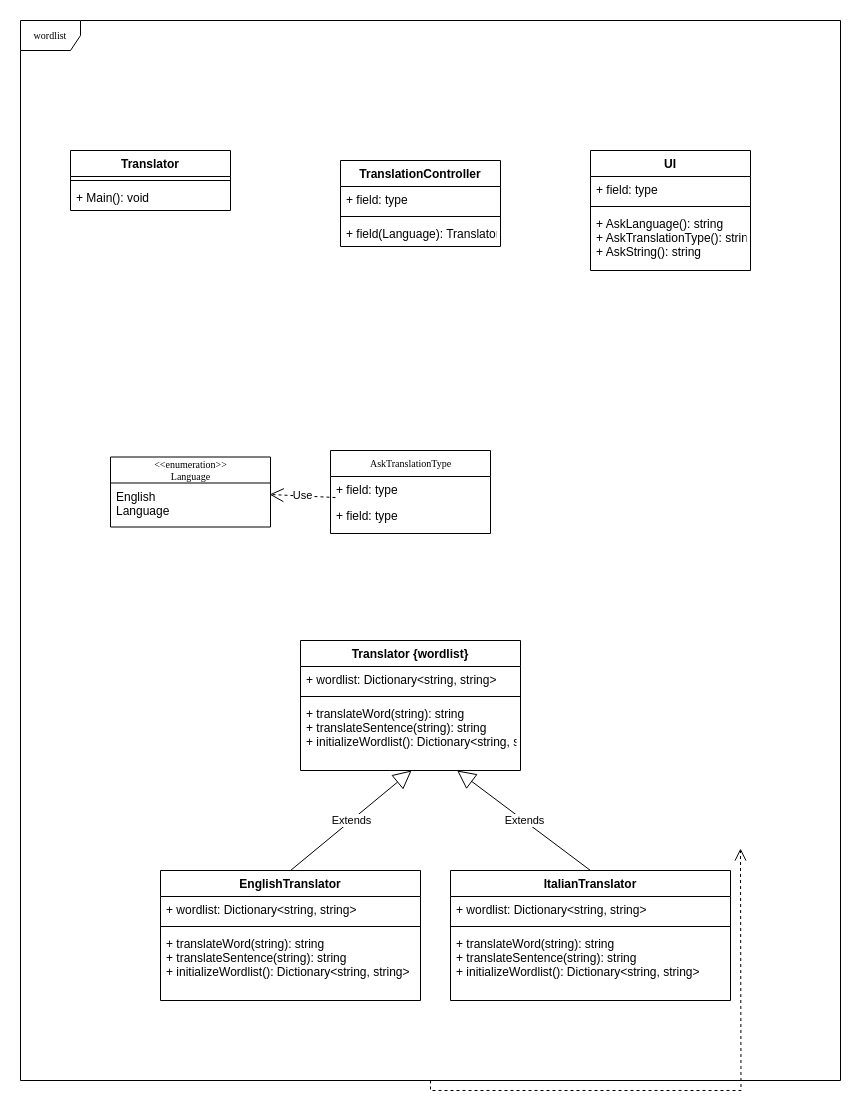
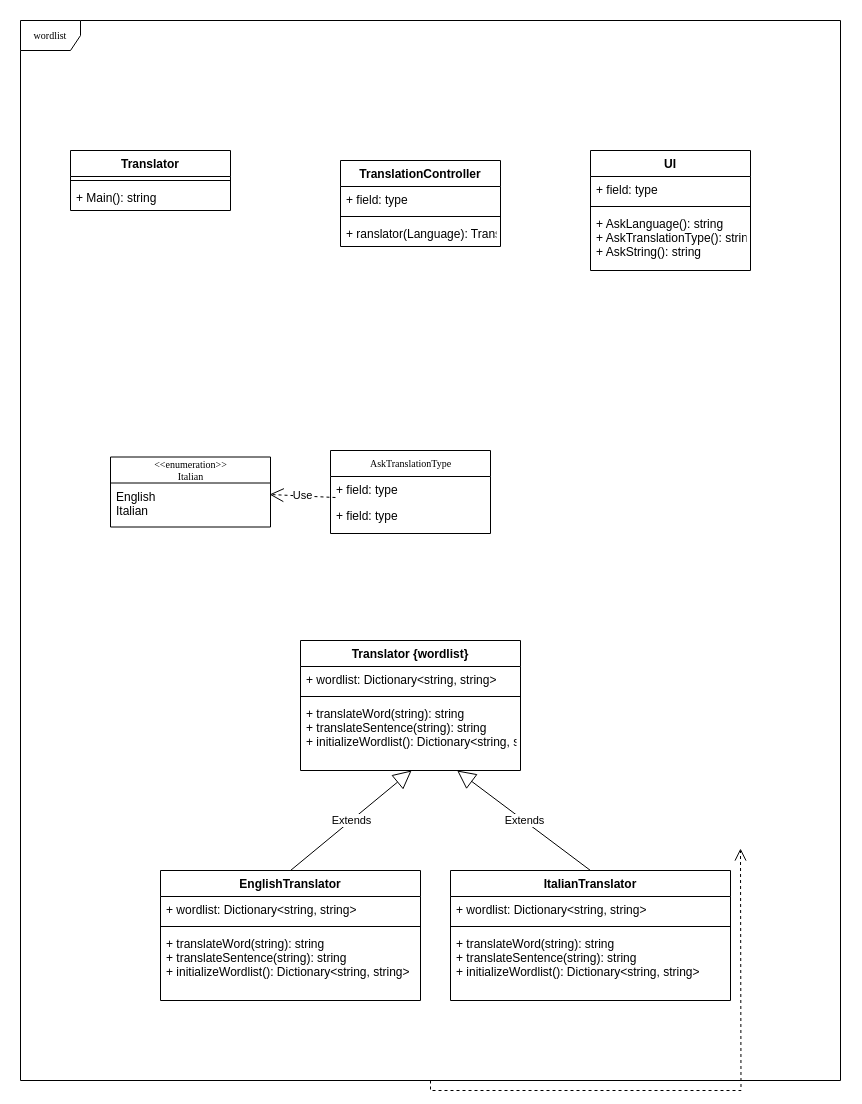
  <mxCell id="0" />
  <mxCell id="1" parent="0" />
  <mxCell id="2" value="wordlist" style="shape=umlFrame;whiteSpace=wrap;html=1;rounded=0;shadow=0;comic=0;labelBackgroundColor=none;strokeWidth=1;fontFamily=Verdana;fontSize=10;align=center;" parent="1" vertex="1"><mxGeometry x="20" y="20" width="820" height="1060" as="geometry" /></mxCell>
  <mxCell id="3" style="edgeStyle=orthogonalEdgeStyle;rounded=0;html=1;dashed=1;labelBackgroundColor=none;startFill=0;endArrow=open;endFill=0;endSize=10;fontFamily=Verdana;fontSize=10;" parent="1" source="2" edge="1"><mxGeometry relative="1" as="geometry"><Array as="points" /><mxPoint x="310" y="823" as="sourcePoint" /><mxPoint x="740" y="848" as="targetPoint" /></mxGeometry></mxCell>
- <mxCell id="4" value="&amp;lt;&amp;lt;enumeration&amp;gt;&amp;gt;&lt;br&gt;Language" style="swimlane;html=1;fontStyle=0;childLayout=stackLayout;horizontal=1;startSize=26;fillColor=none;horizontalStack=0;resizeParent=1;resizeLast=0;collapsible=1;marginBottom=0;swimlaneFillColor=#ffffff;rounded=0;shadow=0;comic=0;labelBackgroundColor=none;strokeWidth=1;fontFamily=Verdana;fontSize=10;align=center;" parent="1" vertex="1"><mxGeometry x="110" y="456.5" width="160" height="70" as="geometry" /></mxCell>
- <mxCell id="5" value="English&lt;br&gt;Language" style="text;html=1;strokeColor=none;fillColor=none;align=left;verticalAlign=top;spacingLeft=4;spacingRight=4;whiteSpace=wrap;overflow=hidden;rotatable=0;points=[[0,0.5],[1,0.5]];portConstraint=eastwest;" parent="4" vertex="1"><mxGeometry y="26" width="160" height="44" as="geometry" /></mxCell>
+ <mxCell id="4" value="&amp;lt;&amp;lt;enumeration&amp;gt;&amp;gt;&lt;br&gt;Italian" style="swimlane;html=1;fontStyle=0;childLayout=stackLayout;horizontal=1;startSize=26;fillColor=none;horizontalStack=0;resizeParent=1;resizeLast=0;collapsible=1;marginBottom=0;swimlaneFillColor=#ffffff;rounded=0;shadow=0;comic=0;labelBackgroundColor=none;strokeWidth=1;fontFamily=Verdana;fontSize=10;align=center;" parent="1" vertex="1"><mxGeometry x="110" y="456.5" width="160" height="70" as="geometry" /></mxCell>
+ <mxCell id="5" value="English&lt;br&gt;Italian" style="text;html=1;strokeColor=none;fillColor=none;align=left;verticalAlign=top;spacingLeft=4;spacingRight=4;whiteSpace=wrap;overflow=hidden;rotatable=0;points=[[0,0.5],[1,0.5]];portConstraint=eastwest;" parent="4" vertex="1"><mxGeometry y="26" width="160" height="44" as="geometry" /></mxCell>
  <mxCell id="6" value="AskTranslationType" style="swimlane;html=1;fontStyle=0;childLayout=stackLayout;horizontal=1;startSize=26;fillColor=none;horizontalStack=0;resizeParent=1;resizeLast=0;collapsible=1;marginBottom=0;swimlaneFillColor=#ffffff;rounded=0;shadow=0;comic=0;labelBackgroundColor=none;strokeWidth=1;fontFamily=Verdana;fontSize=10;align=center;" parent="1" vertex="1"><mxGeometry x="330" y="450" width="160" height="83" as="geometry" /></mxCell>
  <mxCell id="7" value="+ field: type" style="text;html=1;strokeColor=none;fillColor=none;align=left;verticalAlign=top;spacingLeft=4;spacingRight=4;whiteSpace=wrap;overflow=hidden;rotatable=0;points=[[0,0.5],[1,0.5]];portConstraint=eastwest;" parent="6" vertex="1"><mxGeometry y="26" width="160" height="26" as="geometry" /></mxCell>
  <mxCell id="8" value="+ field: type" style="text;html=1;strokeColor=none;fillColor=none;align=left;verticalAlign=top;spacingLeft=4;spacingRight=4;whiteSpace=wrap;overflow=hidden;rotatable=0;points=[[0,0.5],[1,0.5]];portConstraint=eastwest;" parent="6" vertex="1"><mxGeometry y="52" width="160" height="26" as="geometry" /></mxCell>
  <mxCell id="9" value="Translator {wordlist}" style="swimlane;fontStyle=1;align=center;verticalAlign=top;childLayout=stackLayout;horizontal=1;startSize=26;horizontalStack=0;resizeParent=1;resizeParentMax=0;resizeLast=0;collapsible=1;marginBottom=0;" parent="1" vertex="1"><mxGeometry x="300" y="640" width="220" height="130" as="geometry" /></mxCell>
  <mxCell id="10" value="+ wordlist: Dictionary&lt;string, string&gt;" style="text;strokeColor=none;fillColor=none;align=left;verticalAlign=top;spacingLeft=4;spacingRight=4;overflow=hidden;rotatable=0;points=[[0,0.5],[1,0.5]];portConstraint=eastwest;" parent="9" vertex="1"><mxGeometry y="26" width="220" height="26" as="geometry" /></mxCell>
  <mxCell id="11" value="" style="line;strokeWidth=1;fillColor=none;align=left;verticalAlign=middle;spacingTop=-1;spacingLeft=3;spacingRight=3;rotatable=0;labelPosition=right;points=[];portConstraint=eastwest;strokeColor=inherit;" parent="9" vertex="1"><mxGeometry y="52" width="220" height="8" as="geometry" /></mxCell>
  <mxCell id="12" value="+ translateWord(string): string&#10;+ translateSentence(string): string&#10;+ initializeWordlist(): Dictionary&lt;string, string&gt;" style="text;strokeColor=none;fillColor=none;align=left;verticalAlign=top;spacingLeft=4;spacingRight=4;overflow=hidden;rotatable=0;points=[[0,0.5],[1,0.5]];portConstraint=eastwest;" parent="9" vertex="1"><mxGeometry y="60" width="220" height="70" as="geometry" /></mxCell>
  <mxCell id="13" value="EnglishTranslator" style="swimlane;fontStyle=1;align=center;verticalAlign=top;childLayout=stackLayout;horizontal=1;startSize=26;horizontalStack=0;resizeParent=1;resizeParentMax=0;resizeLast=0;collapsible=1;marginBottom=0;" parent="1" vertex="1"><mxGeometry x="160" y="870" width="260" height="130" as="geometry" /></mxCell>
  <mxCell id="14" value="+ wordlist: Dictionary&lt;string, string&gt;" style="text;strokeColor=none;fillColor=none;align=left;verticalAlign=top;spacingLeft=4;spacingRight=4;overflow=hidden;rotatable=0;points=[[0,0.5],[1,0.5]];portConstraint=eastwest;" parent="13" vertex="1"><mxGeometry y="26" width="260" height="26" as="geometry" /></mxCell>
  <mxCell id="15" value="" style="line;strokeWidth=1;fillColor=none;align=left;verticalAlign=middle;spacingTop=-1;spacingLeft=3;spacingRight=3;rotatable=0;labelPosition=right;points=[];portConstraint=eastwest;strokeColor=inherit;" parent="13" vertex="1"><mxGeometry y="52" width="260" height="8" as="geometry" /></mxCell>
  <mxCell id="16" value="+ translateWord(string): string&#10;+ translateSentence(string): string&#10;+ initializeWordlist(): Dictionary&lt;string, string&gt;" style="text;strokeColor=none;fillColor=none;align=left;verticalAlign=top;spacingLeft=4;spacingRight=4;overflow=hidden;rotatable=0;points=[[0,0.5],[1,0.5]];portConstraint=eastwest;" parent="13" vertex="1"><mxGeometry y="60" width="260" height="70" as="geometry" /></mxCell>
  <mxCell id="17" value="ItalianTranslator" style="swimlane;fontStyle=1;align=center;verticalAlign=top;childLayout=stackLayout;horizontal=1;startSize=26;horizontalStack=0;resizeParent=1;resizeParentMax=0;resizeLast=0;collapsible=1;marginBottom=0;" parent="1" vertex="1"><mxGeometry x="450" y="870" width="280" height="130" as="geometry" /></mxCell>
  <mxCell id="18" value="+ wordlist: Dictionary&lt;string, string&gt;" style="text;strokeColor=none;fillColor=none;align=left;verticalAlign=top;spacingLeft=4;spacingRight=4;overflow=hidden;rotatable=0;points=[[0,0.5],[1,0.5]];portConstraint=eastwest;" parent="17" vertex="1"><mxGeometry y="26" width="280" height="26" as="geometry" /></mxCell>
  <mxCell id="19" value="" style="line;strokeWidth=1;fillColor=none;align=left;verticalAlign=middle;spacingTop=-1;spacingLeft=3;spacingRight=3;rotatable=0;labelPosition=right;points=[];portConstraint=eastwest;strokeColor=inherit;" parent="17" vertex="1"><mxGeometry y="52" width="280" height="8" as="geometry" /></mxCell>
  <mxCell id="20" value="+ translateWord(string): string&#10;+ translateSentence(string): string&#10;+ initializeWordlist(): Dictionary&lt;string, string&gt;" style="text;strokeColor=none;fillColor=none;align=left;verticalAlign=top;spacingLeft=4;spacingRight=4;overflow=hidden;rotatable=0;points=[[0,0.5],[1,0.5]];portConstraint=eastwest;" parent="17" vertex="1"><mxGeometry y="60" width="280" height="70" as="geometry" /></mxCell>
  <mxCell id="21" value="Extends" style="endArrow=block;endSize=16;endFill=0;html=1;rounded=0;entryX=0.505;entryY=1;entryDx=0;entryDy=0;entryPerimeter=0;exitX=0.5;exitY=0;exitDx=0;exitDy=0;" parent="1" source="13" target="12" edge="1"><mxGeometry width="160" relative="1" as="geometry"><mxPoint x="350" y="470" as="sourcePoint" /><mxPoint x="510" y="470" as="targetPoint" /></mxGeometry></mxCell>
  <mxCell id="22" value="Extends" style="endArrow=block;endSize=16;endFill=0;html=1;rounded=0;exitX=0.5;exitY=0;exitDx=0;exitDy=0;" parent="1" source="17" target="12" edge="1"><mxGeometry width="160" relative="1" as="geometry"><mxPoint x="360" y="380" as="sourcePoint" /><mxPoint x="460" y="380" as="targetPoint" /></mxGeometry></mxCell>
  <mxCell id="23" value="Translator" style="swimlane;fontStyle=1;align=center;verticalAlign=top;childLayout=stackLayout;horizontal=1;startSize=26;horizontalStack=0;resizeParent=1;resizeParentMax=0;resizeLast=0;collapsible=1;marginBottom=0;" parent="1" vertex="1"><mxGeometry x="70" y="150" width="160" height="60" as="geometry" /></mxCell>
  <mxCell id="24" value="" style="line;strokeWidth=1;fillColor=none;align=left;verticalAlign=middle;spacingTop=-1;spacingLeft=3;spacingRight=3;rotatable=0;labelPosition=right;points=[];portConstraint=eastwest;strokeColor=inherit;" parent="23" vertex="1"><mxGeometry y="26" width="160" height="8" as="geometry" /></mxCell>
- <mxCell id="25" value="+ Main(): void" style="text;strokeColor=none;fillColor=none;align=left;verticalAlign=top;spacingLeft=4;spacingRight=4;overflow=hidden;rotatable=0;points=[[0,0.5],[1,0.5]];portConstraint=eastwest;" parent="23" vertex="1"><mxGeometry y="34" width="160" height="26" as="geometry" /></mxCell>
+ <mxCell id="25" value="+ Main(): string" style="text;strokeColor=none;fillColor=none;align=left;verticalAlign=top;spacingLeft=4;spacingRight=4;overflow=hidden;rotatable=0;points=[[0,0.5],[1,0.5]];portConstraint=eastwest;" parent="23" vertex="1"><mxGeometry y="34" width="160" height="26" as="geometry" /></mxCell>
  <mxCell id="26" value="UI" style="swimlane;fontStyle=1;align=center;verticalAlign=top;childLayout=stackLayout;horizontal=1;startSize=26;horizontalStack=0;resizeParent=1;resizeParentMax=0;resizeLast=0;collapsible=1;marginBottom=0;" parent="1" vertex="1"><mxGeometry x="590" y="150" width="160" height="120" as="geometry" /></mxCell>
  <mxCell id="27" value="+ field: type" style="text;strokeColor=none;fillColor=none;align=left;verticalAlign=top;spacingLeft=4;spacingRight=4;overflow=hidden;rotatable=0;points=[[0,0.5],[1,0.5]];portConstraint=eastwest;" parent="26" vertex="1"><mxGeometry y="26" width="160" height="26" as="geometry" /></mxCell>
  <mxCell id="28" value="" style="line;strokeWidth=1;fillColor=none;align=left;verticalAlign=middle;spacingTop=-1;spacingLeft=3;spacingRight=3;rotatable=0;labelPosition=right;points=[];portConstraint=eastwest;strokeColor=inherit;" parent="26" vertex="1"><mxGeometry y="52" width="160" height="8" as="geometry" /></mxCell>
  <mxCell id="29" value="+ AskLanguage(): string&#10;+ AskTranslationType(): string&#10;+ AskString(): string" style="text;strokeColor=none;fillColor=none;align=left;verticalAlign=top;spacingLeft=4;spacingRight=4;overflow=hidden;rotatable=0;points=[[0,0.5],[1,0.5]];portConstraint=eastwest;" parent="26" vertex="1"><mxGeometry y="60" width="160" height="60" as="geometry" /></mxCell>
  <mxCell id="30" value="TranslationController&#10;" style="swimlane;fontStyle=1;align=center;verticalAlign=top;childLayout=stackLayout;horizontal=1;startSize=26;horizontalStack=0;resizeParent=1;resizeParentMax=0;resizeLast=0;collapsible=1;marginBottom=0;" vertex="1" parent="1"><mxGeometry x="340" y="160" width="160" height="86" as="geometry" /></mxCell>
  <mxCell id="31" value="+ field: type" style="text;strokeColor=none;fillColor=none;align=left;verticalAlign=top;spacingLeft=4;spacingRight=4;overflow=hidden;rotatable=0;points=[[0,0.5],[1,0.5]];portConstraint=eastwest;" vertex="1" parent="30"><mxGeometry y="26" width="160" height="26" as="geometry" /></mxCell>
  <mxCell id="32" value="" style="line;strokeWidth=1;fillColor=none;align=left;verticalAlign=middle;spacingTop=-1;spacingLeft=3;spacingRight=3;rotatable=0;labelPosition=right;points=[];portConstraint=eastwest;strokeColor=inherit;" vertex="1" parent="30"><mxGeometry y="52" width="160" height="8" as="geometry" /></mxCell>
- <mxCell id="33" value="+ field(Language): Translator" style="text;strokeColor=none;fillColor=none;align=left;verticalAlign=top;spacingLeft=4;spacingRight=4;overflow=hidden;rotatable=0;points=[[0,0.5],[1,0.5]];portConstraint=eastwest;" vertex="1" parent="30"><mxGeometry y="60" width="160" height="26" as="geometry" /></mxCell>
+ <mxCell id="33" value="+ ranslator(Language): Translator" style="text;strokeColor=none;fillColor=none;align=left;verticalAlign=top;spacingLeft=4;spacingRight=4;overflow=hidden;rotatable=0;points=[[0,0.5],[1,0.5]];portConstraint=eastwest;" vertex="1" parent="30"><mxGeometry y="60" width="160" height="26" as="geometry" /></mxCell>
  <mxCell id="34" value="Use" style="endArrow=open;endSize=12;dashed=1;html=1;rounded=0;entryX=0.994;entryY=0.261;entryDx=0;entryDy=0;entryPerimeter=0;exitX=0.031;exitY=-0.192;exitDx=0;exitDy=0;exitPerimeter=0;" edge="1" parent="1" source="8" target="5"><mxGeometry width="160" relative="1" as="geometry"><mxPoint x="350" y="560" as="sourcePoint" /><mxPoint x="510" y="560" as="targetPoint" /></mxGeometry></mxCell>
